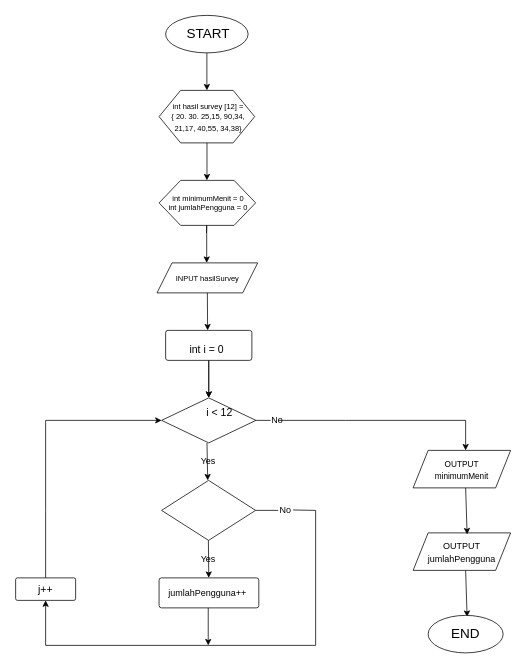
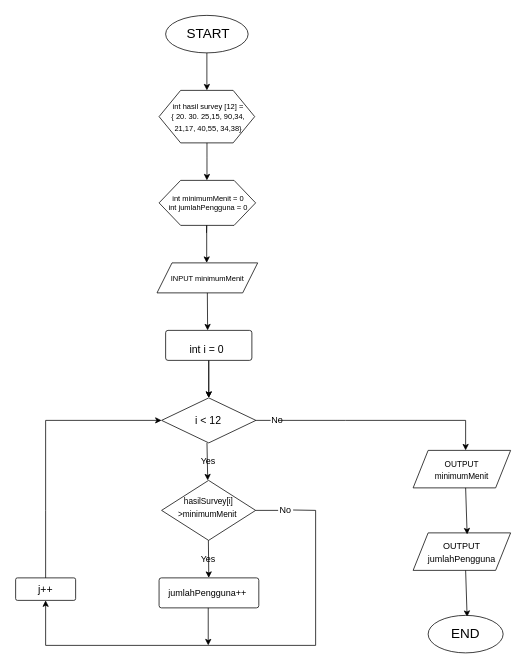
  <mxCell id="0" />
  <mxCell id="1" parent="0" />
  <mxCell id="2" value="" style="ellipse;whiteSpace=wrap;html=1;" vertex="1" parent="1"><mxGeometry x="220" y="20" width="110" height="50" as="geometry" /></mxCell>
  <mxCell id="3" value="" style="endArrow=classic;html=1;rounded=0;" edge="1" parent="1"><mxGeometry width="50" height="50" relative="1" as="geometry"><mxPoint x="275" y="70" as="sourcePoint" /><mxPoint x="275" y="120" as="targetPoint" /></mxGeometry></mxCell>
  <mxCell id="4" value="" style="shape=hexagon;perimeter=hexagonPerimeter2;whiteSpace=wrap;html=1;fixedSize=1;size=28.75;" vertex="1" parent="1"><mxGeometry x="211.25" y="120" width="127.5" height="70" as="geometry" /></mxCell>
  <mxCell id="5" value="" style="endArrow=classic;html=1;rounded=0;" edge="1" parent="1"><mxGeometry width="50" height="50" relative="1" as="geometry"><mxPoint x="275.13" y="190" as="sourcePoint" /><mxPoint x="275" y="240" as="targetPoint" /><Array as="points"><mxPoint x="275.13" y="210" /><mxPoint x="275.13" y="230" /></Array></mxGeometry></mxCell>
  <mxCell id="6" value="" style="shape=hexagon;perimeter=hexagonPerimeter2;whiteSpace=wrap;html=1;fixedSize=1;size=28.75;" vertex="1" parent="1"><mxGeometry x="211.25" y="240" width="128.75" height="60" as="geometry" /></mxCell>
  <mxCell id="7" value="" style="endArrow=classic;html=1;rounded=0;" edge="1" parent="1"><mxGeometry width="50" height="50" relative="1" as="geometry"><mxPoint x="274.5" y="310" as="sourcePoint" /><mxPoint x="274.75" y="350" as="targetPoint" /><Array as="points"><mxPoint x="274.75" y="300" /></Array></mxGeometry></mxCell>
  <mxCell id="8" value="" style="shape=parallelogram;perimeter=parallelogramPerimeter;whiteSpace=wrap;html=1;fixedSize=1;" vertex="1" parent="1"><mxGeometry x="208.5" y="350" width="134.25" height="40" as="geometry" /></mxCell>
  <mxCell id="9" value="" style="endArrow=classic;html=1;rounded=0;exitX=0.5;exitY=1;exitDx=0;exitDy=0;" edge="1" parent="1" source="8"><mxGeometry width="50" height="50" relative="1" as="geometry"><mxPoint x="275" y="420" as="sourcePoint" /><mxPoint x="276" y="440" as="targetPoint" /></mxGeometry></mxCell>
  <mxCell id="10" value="" style="edgeStyle=orthogonalEdgeStyle;rounded=0;orthogonalLoop=1;jettySize=auto;html=1;" edge="1" parent="1" source="11" target="13"><mxGeometry relative="1" as="geometry" /></mxCell>
  <mxCell id="11" value="" style="rounded=1;whiteSpace=wrap;html=1;arcSize=8;" vertex="1" parent="1"><mxGeometry x="220" y="440" width="115" height="40" as="geometry" /></mxCell>
  <mxCell id="12" value="" style="endArrow=classic;html=1;rounded=0;exitX=0.5;exitY=1;exitDx=0;exitDy=0;" edge="1" parent="1" source="11" target="13"><mxGeometry width="50" height="50" relative="1" as="geometry"><mxPoint x="275.76" y="490" as="sourcePoint" /><mxPoint x="275.76" y="540" as="targetPoint" /></mxGeometry></mxCell>
  <mxCell id="13" value="" style="rhombus;whiteSpace=wrap;html=1;" vertex="1" parent="1"><mxGeometry x="214.62" y="530" width="125.76" height="60" as="geometry" /></mxCell>
  <mxCell id="14" value="" style="endArrow=classic;html=1;rounded=0;" edge="1" parent="1"><mxGeometry width="50" height="50" relative="1" as="geometry"><mxPoint x="275.13" y="590" as="sourcePoint" /><mxPoint x="276.13" y="640" as="targetPoint" /></mxGeometry></mxCell>
  <mxCell id="15" value="" style="rhombus;whiteSpace=wrap;html=1;" vertex="1" parent="1"><mxGeometry x="214.62" y="640" width="125.38" height="80" as="geometry" /></mxCell>
  <mxCell id="16" value="" style="endArrow=classic;html=1;rounded=0;" edge="1" parent="1" target="17"><mxGeometry width="50" height="50" relative="1" as="geometry"><mxPoint x="277" y="720" as="sourcePoint" /><mxPoint x="277" y="750" as="targetPoint" /><Array as="points" /></mxGeometry></mxCell>
  <mxCell id="17" value="" style="rounded=1;whiteSpace=wrap;html=1;arcSize=8;" vertex="1" parent="1"><mxGeometry x="211.25" y="770" width="133" height="40" as="geometry" /></mxCell>
  <mxCell id="18" value="" style="endArrow=classic;html=1;rounded=0;" edge="1" parent="1"><mxGeometry width="50" height="50" relative="1" as="geometry"><mxPoint x="276.81" y="810" as="sourcePoint" /><mxPoint x="276.81" y="860" as="targetPoint" /></mxGeometry></mxCell>
  <mxCell id="19" value="" style="endArrow=none;html=1;rounded=0;exitX=1;exitY=0.5;exitDx=0;exitDy=0;" edge="1" parent="1" source="15"><mxGeometry width="50" height="50" relative="1" as="geometry"><mxPoint x="350" y="680" as="sourcePoint" /><mxPoint x="370" y="680" as="targetPoint" /></mxGeometry></mxCell>
  <mxCell id="20" value="No" style="text;html=1;strokeColor=none;fillColor=none;align=center;verticalAlign=middle;whiteSpace=wrap;rounded=0;" vertex="1" parent="1"><mxGeometry x="350" y="665" width="60" height="30" as="geometry" /></mxCell>
  <mxCell id="21" value="" style="endArrow=none;html=1;rounded=0;" edge="1" parent="1"><mxGeometry width="50" height="50" relative="1" as="geometry"><mxPoint x="390" y="679.5" as="sourcePoint" /><mxPoint x="420" y="680" as="targetPoint" /></mxGeometry></mxCell>
  <mxCell id="22" value="" style="endArrow=none;html=1;rounded=0;" edge="1" parent="1"><mxGeometry width="50" height="50" relative="1" as="geometry"><mxPoint x="420" y="860" as="sourcePoint" /><mxPoint x="420" y="680" as="targetPoint" /></mxGeometry></mxCell>
  <mxCell id="23" value="" style="endArrow=none;html=1;rounded=0;" edge="1" parent="1"><mxGeometry width="50" height="50" relative="1" as="geometry"><mxPoint x="60" y="860" as="sourcePoint" /><mxPoint x="420" y="860" as="targetPoint" /></mxGeometry></mxCell>
  <mxCell id="24" value="" style="endArrow=classic;html=1;rounded=0;" edge="1" parent="1"><mxGeometry width="50" height="50" relative="1" as="geometry"><mxPoint x="60" y="860" as="sourcePoint" /><mxPoint x="60" y="800" as="targetPoint" /></mxGeometry></mxCell>
  <mxCell id="25" value="" style="rounded=1;whiteSpace=wrap;html=1;arcSize=8;" vertex="1" parent="1"><mxGeometry x="20" y="770" width="80" height="30" as="geometry" /></mxCell>
  <mxCell id="26" value="" style="endArrow=classic;html=1;rounded=0;exitX=0.5;exitY=0;exitDx=0;exitDy=0;entryX=0;entryY=0.5;entryDx=0;entryDy=0;" edge="1" parent="1" source="25" target="13"><mxGeometry width="50" height="50" relative="1" as="geometry"><mxPoint x="60" y="760" as="sourcePoint" /><mxPoint x="60" y="560" as="targetPoint" /><Array as="points"><mxPoint x="60" y="680" /><mxPoint x="60" y="560" /></Array></mxGeometry></mxCell>
  <mxCell id="27" value="" style="endArrow=none;html=1;rounded=0;exitX=1;exitY=0.5;exitDx=0;exitDy=0;" edge="1" parent="1" source="13"><mxGeometry width="50" height="50" relative="1" as="geometry"><mxPoint x="344.25" y="560" as="sourcePoint" /><mxPoint x="360" y="560" as="targetPoint" /></mxGeometry></mxCell>
  <mxCell id="28" value="No" style="text;html=1;strokeColor=none;fillColor=none;align=center;verticalAlign=middle;whiteSpace=wrap;rounded=0;" vertex="1" parent="1"><mxGeometry x="338.75" y="545" width="60" height="30" as="geometry" /></mxCell>
  <mxCell id="29" value="" style="endArrow=classic;html=1;rounded=0;" edge="1" parent="1"><mxGeometry width="50" height="50" relative="1" as="geometry"><mxPoint x="370" y="560" as="sourcePoint" /><mxPoint x="620" y="600" as="targetPoint" /><Array as="points"><mxPoint x="460" y="560" /><mxPoint x="620" y="560" /></Array></mxGeometry></mxCell>
  <mxCell id="30" value="Yes" style="text;html=1;strokeColor=none;fillColor=none;align=center;verticalAlign=middle;whiteSpace=wrap;rounded=0;" vertex="1" parent="1"><mxGeometry x="247.31" y="730" width="60" height="30" as="geometry" /></mxCell>
  <mxCell id="31" value="" style="shape=parallelogram;perimeter=parallelogramPerimeter;whiteSpace=wrap;html=1;fixedSize=1;size=20;" vertex="1" parent="1"><mxGeometry x="550" y="600" width="130" height="50" as="geometry" /></mxCell>
  <mxCell id="32" value="" style="shape=parallelogram;perimeter=parallelogramPerimeter;whiteSpace=wrap;html=1;fixedSize=1;size=20;" vertex="1" parent="1"><mxGeometry x="550" y="710" width="130" height="50" as="geometry" /></mxCell>
  <mxCell id="33" value="" style="endArrow=classic;html=1;rounded=0;entryX=0.554;entryY=0.04;entryDx=0;entryDy=0;entryPerimeter=0;" edge="1" parent="1" target="32"><mxGeometry width="50" height="50" relative="1" as="geometry"><mxPoint x="620" y="650" as="sourcePoint" /><mxPoint x="620" y="700" as="targetPoint" /></mxGeometry></mxCell>
  <mxCell id="34" value="" style="endArrow=classic;html=1;rounded=0;" edge="1" parent="1"><mxGeometry width="50" height="50" relative="1" as="geometry"><mxPoint x="620" y="760" as="sourcePoint" /><mxPoint x="622" y="822" as="targetPoint" /></mxGeometry></mxCell>
  <mxCell id="35" value="" style="ellipse;whiteSpace=wrap;html=1;" vertex="1" parent="1"><mxGeometry x="570" y="820" width="100" height="50" as="geometry" /></mxCell>
  <mxCell id="36" value="&lt;font style=&quot;font-size: 18px&quot;&gt;START&lt;/font&gt;" style="text;html=1;strokeColor=none;fillColor=none;align=center;verticalAlign=middle;whiteSpace=wrap;rounded=0;" vertex="1" parent="1"><mxGeometry x="242.31" y="30" width="70" height="30" as="geometry" /></mxCell>
  <mxCell id="37" value="END" style="text;html=1;strokeColor=none;fillColor=none;align=center;verticalAlign=middle;whiteSpace=wrap;rounded=0;fontSize=18;" vertex="1" parent="1"><mxGeometry x="590" y="830" width="60" height="30" as="geometry" /></mxCell>
  <mxCell id="38" value="&lt;font style=&quot;font-size: 10px&quot;&gt;int hasil survey [12] = { 20. 30. 25,15, 90,34, 21,17, 40,55, 34,38}&lt;/font&gt;" style="text;html=1;strokeColor=none;fillColor=none;align=center;verticalAlign=middle;whiteSpace=wrap;rounded=0;fontSize=12;" vertex="1" parent="1"><mxGeometry x="227.31" y="140" width="100" height="30" as="geometry" /></mxCell>
  <mxCell id="39" value="int minimumMenit = 0&lt;br&gt;int jumlahPengguna = 0" style="text;html=1;strokeColor=none;fillColor=none;align=center;verticalAlign=middle;whiteSpace=wrap;rounded=0;fontSize=10;" vertex="1" parent="1"><mxGeometry x="207.31" y="240" width="140" height="60" as="geometry" /></mxCell>
- <mxCell id="40" value="INPUT hasilSurvey" style="text;html=1;strokeColor=none;fillColor=none;align=center;verticalAlign=middle;whiteSpace=wrap;rounded=0;fontSize=10;" vertex="1" parent="1"><mxGeometry x="220.63" y="360" width="110" height="20" as="geometry" /></mxCell>
+ <mxCell id="40" value="INPUT minimumMenit" style="text;html=1;strokeColor=none;fillColor=none;align=center;verticalAlign=middle;whiteSpace=wrap;rounded=0;fontSize=10;" vertex="1" parent="1"><mxGeometry x="220.63" y="360" width="110" height="20" as="geometry" /></mxCell>
  <mxCell id="41" value="&lt;font style=&quot;font-size: 14px&quot;&gt;int i = 0&lt;/font&gt;" style="text;html=1;strokeColor=none;fillColor=none;align=center;verticalAlign=middle;whiteSpace=wrap;rounded=0;fontSize=10;" vertex="1" parent="1"><mxGeometry x="245" y="450" width="60" height="30" as="geometry" /></mxCell>
- <mxCell id="42" value="&lt;font style=&quot;font-size: 14px&quot;&gt;i &amp;lt; 12&lt;/font&gt;" style="text;html=1;strokeColor=none;fillColor=none;align=center;verticalAlign=middle;whiteSpace=wrap;rounded=0;fontSize=10;" vertex="1" parent="1"><mxGeometry x="262.31" y="535" width="60" height="30" as="geometry" /></mxCell>
+ <mxCell id="42" value="&lt;font style=&quot;font-size: 14px&quot;&gt;i &amp;lt; 12&lt;/font&gt;" style="text;html=1;strokeColor=none;fillColor=none;align=center;verticalAlign=middle;whiteSpace=wrap;rounded=0;fontSize=10;" vertex="1" parent="1"><mxGeometry x="247.31" y="545" width="60" height="30" as="geometry" /></mxCell>
+ <mxCell id="43" value="&lt;font style=&quot;font-size: 11px&quot;&gt;hasilSurvey[i]&lt;br&gt;&amp;gt;minimumMenit&amp;nbsp;&lt;/font&gt;" style="text;html=1;strokeColor=none;fillColor=none;align=center;verticalAlign=middle;whiteSpace=wrap;rounded=0;fontSize=14;" vertex="1" parent="1"><mxGeometry x="230.35" y="655" width="94.8" height="40" as="geometry" /></mxCell>
  <mxCell id="44" value="&lt;font style=&quot;font-size: 12px&quot;&gt;jumlahPengguna++&lt;/font&gt;" style="text;html=1;strokeColor=none;fillColor=none;align=center;verticalAlign=middle;whiteSpace=wrap;rounded=0;fontSize=11;" vertex="1" parent="1"><mxGeometry x="245.63" y="775" width="60" height="30" as="geometry" /></mxCell>
  <mxCell id="45" value="Yes" style="text;html=1;strokeColor=none;fillColor=none;align=center;verticalAlign=middle;whiteSpace=wrap;rounded=0;" vertex="1" parent="1"><mxGeometry x="247.31" y="600" width="60" height="30" as="geometry" /></mxCell>
  <mxCell id="46" value="&lt;font style=&quot;font-size: 14px&quot;&gt;j++&lt;/font&gt;" style="text;html=1;strokeColor=none;fillColor=none;align=center;verticalAlign=middle;whiteSpace=wrap;rounded=0;fontSize=12;" vertex="1" parent="1"><mxGeometry x="30" y="770" width="60" height="30" as="geometry" /></mxCell>
  <mxCell id="47" value="&lt;font style=&quot;font-size: 12px&quot;&gt;OUTPUT&lt;br&gt;jumlahPengguna&lt;/font&gt;" style="text;html=1;strokeColor=none;fillColor=none;align=center;verticalAlign=middle;whiteSpace=wrap;rounded=0;fontSize=14;" vertex="1" parent="1"><mxGeometry x="590" y="720" width="50" height="30" as="geometry" /></mxCell>
  <mxCell id="48" value="&lt;font style=&quot;font-size: 11px&quot;&gt;OUTPUT&lt;br&gt;minimumMenit&lt;/font&gt;" style="text;html=1;strokeColor=none;fillColor=none;align=center;verticalAlign=middle;whiteSpace=wrap;rounded=0;fontSize=14;" vertex="1" parent="1"><mxGeometry x="560" y="610" width="110" height="30" as="geometry" /></mxCell>
